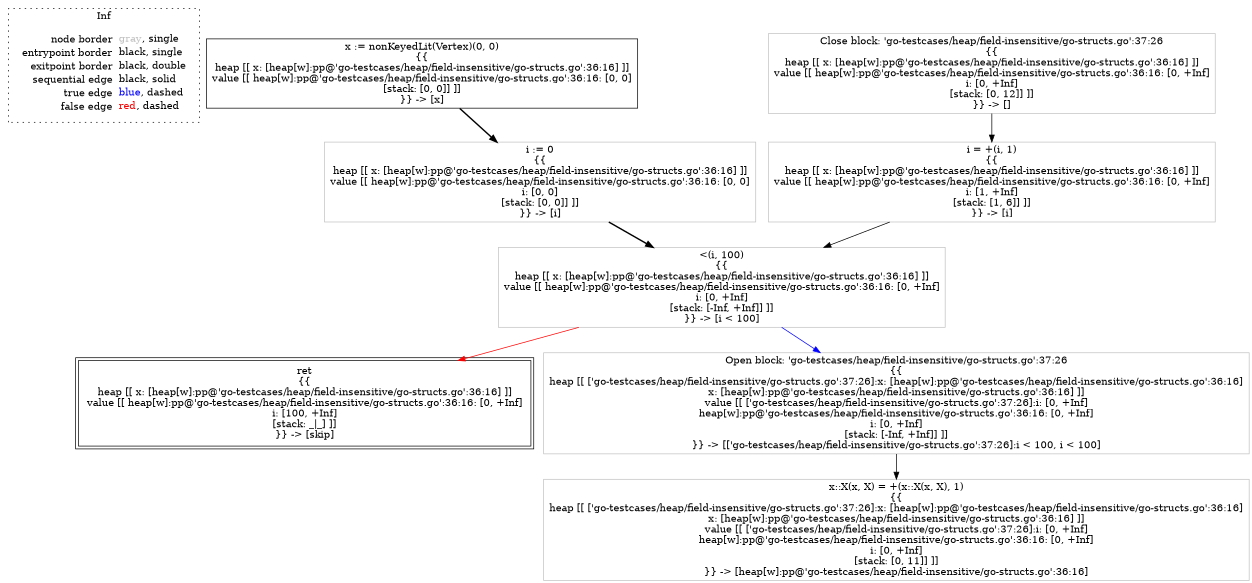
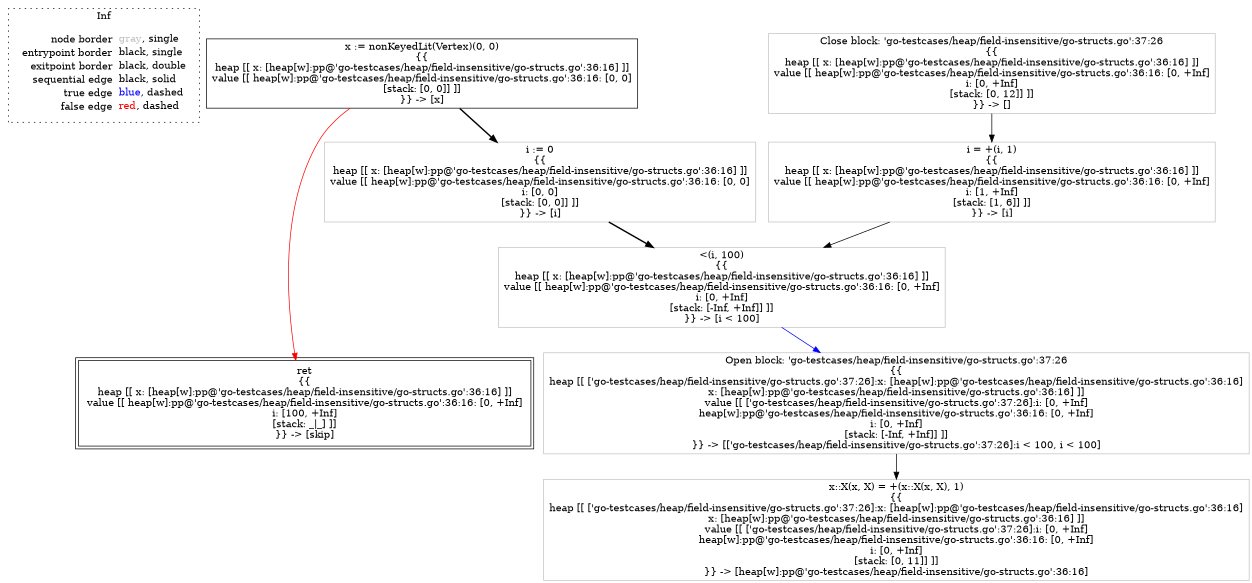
  digraph {
    node [shape=rect color=gray]
    edge [color=black style=solid]
    n1 [label=<<table border="0" cellpadding="2" cellspacing="0" cellborder="0"><tr><td align="right">node border&nbsp;</td><td align="left"><font color="gray">gray</font>, single</td></tr><tr><td align="right">entrypoint border&nbsp;</td><td align="left"><font color="black">black</font>, single</td></tr><tr><td align="right">exitpoint border&nbsp;</td><td align="left"><font color="black">black</font>, double</td></tr><tr><td align="right">sequential edge&nbsp;</td><td align="left"><font color="black">black</font>, solid</td></tr><tr><td align="right">true edge&nbsp;</td><td align="left"><font color="blue">blue</font>, dashed</td></tr><tr><td align="right">false edge&nbsp;</td><td align="left"><font color="red">red</font>, dashed</td></tr></table>> shape=plaintext color=""]
    n2 [color=black label=<x := nonKeyedLit(Vertex)(0, 0)<BR/>{{<BR/>heap [[ x: [heap[w]:pp@'go-testcases/heap/field-insensitive/go-structs.go':36:16] ]]<BR/>value [[ heap[w]:pp@'go-testcases/heap/field-insensitive/go-structs.go':36:16: [0, 0]<BR/>[stack: [0, 0]] ]]<BR/>}} -&gt; [x]>]
    n3 [label=<i := 0<BR/>{{<BR/>heap [[ x: [heap[w]:pp@'go-testcases/heap/field-insensitive/go-structs.go':36:16] ]]<BR/>value [[ heap[w]:pp@'go-testcases/heap/field-insensitive/go-structs.go':36:16: [0, 0]<BR/>i: [0, 0]<BR/>[stack: [0, 0]] ]]<BR/>}} -&gt; [i]>]
    n4 [label=<&lt;(i, 100)<BR/>{{<BR/>heap [[ x: [heap[w]:pp@'go-testcases/heap/field-insensitive/go-structs.go':36:16] ]]<BR/>value [[ heap[w]:pp@'go-testcases/heap/field-insensitive/go-structs.go':36:16: [0, +Inf]<BR/>i: [0, +Inf]<BR/>[stack: [-Inf, +Inf]] ]]<BR/>}} -&gt; [i &lt; 100]>]
    n5 [label=<x::X(x, X) = +(x::X(x, X), 1)<BR/>{{<BR/>heap [[ ['go-testcases/heap/field-insensitive/go-structs.go':37:26]:x: [heap[w]:pp@'go-testcases/heap/field-insensitive/go-structs.go':36:16]<BR/>x: [heap[w]:pp@'go-testcases/heap/field-insensitive/go-structs.go':36:16] ]]<BR/>value [[ ['go-testcases/heap/field-insensitive/go-structs.go':37:26]:i: [0, +Inf]<BR/>heap[w]:pp@'go-testcases/heap/field-insensitive/go-structs.go':36:16: [0, +Inf]<BR/>i: [0, +Inf]<BR/>[stack: [0, 11]] ]]<BR/>}} -&gt; [heap[w]:pp@'go-testcases/heap/field-insensitive/go-structs.go':36:16]>]
    n6 [label=<Close block: 'go-testcases/heap/field-insensitive/go-structs.go':37:26<BR/>{{<BR/>heap [[ x: [heap[w]:pp@'go-testcases/heap/field-insensitive/go-structs.go':36:16] ]]<BR/>value [[ heap[w]:pp@'go-testcases/heap/field-insensitive/go-structs.go':36:16: [0, +Inf]<BR/>i: [0, +Inf]<BR/>[stack: [0, 12]] ]]<BR/>}} -&gt; []>]
    n7 [label=<i = +(i, 1)<BR/>{{<BR/>heap [[ x: [heap[w]:pp@'go-testcases/heap/field-insensitive/go-structs.go':36:16] ]]<BR/>value [[ heap[w]:pp@'go-testcases/heap/field-insensitive/go-structs.go':36:16: [0, +Inf]<BR/>i: [1, +Inf]<BR/>[stack: [1, 6]] ]]<BR/>}} -&gt; [i]>]
    n8 [label=<Open block: 'go-testcases/heap/field-insensitive/go-structs.go':37:26<BR/>{{<BR/>heap [[ ['go-testcases/heap/field-insensitive/go-structs.go':37:26]:x: [heap[w]:pp@'go-testcases/heap/field-insensitive/go-structs.go':36:16]<BR/>x: [heap[w]:pp@'go-testcases/heap/field-insensitive/go-structs.go':36:16] ]]<BR/>value [[ ['go-testcases/heap/field-insensitive/go-structs.go':37:26]:i: [0, +Inf]<BR/>heap[w]:pp@'go-testcases/heap/field-insensitive/go-structs.go':36:16: [0, +Inf]<BR/>i: [0, +Inf]<BR/>[stack: [-Inf, +Inf]] ]]<BR/>}} -&gt; [['go-testcases/heap/field-insensitive/go-structs.go':37:26]:i &lt; 100, i &lt; 100]>]
    n9 [color=black label=<ret<BR/>{{<BR/>heap [[ x: [heap[w]:pp@'go-testcases/heap/field-insensitive/go-structs.go':36:16] ]]<BR/>value [[ heap[w]:pp@'go-testcases/heap/field-insensitive/go-structs.go':36:16: [0, +Inf]<BR/>i: [100, +Inf]<BR/>[stack: _|_] ]]<BR/>}} -&gt; [skip]> peripheries=2]
    subgraph cluster_1 {
      label=Inf
      style=dotted
      n1
    }
    n2 -> n3 [style=bold]
    n3 -> n4 [style=bold]
    n4 -> n8 [color=blue]
-   n4 -> n9 [color=red]
+   n2 -> n9 [color=red]
    n6 -> n7
    n7 -> n4
    n8 -> n5
  }
